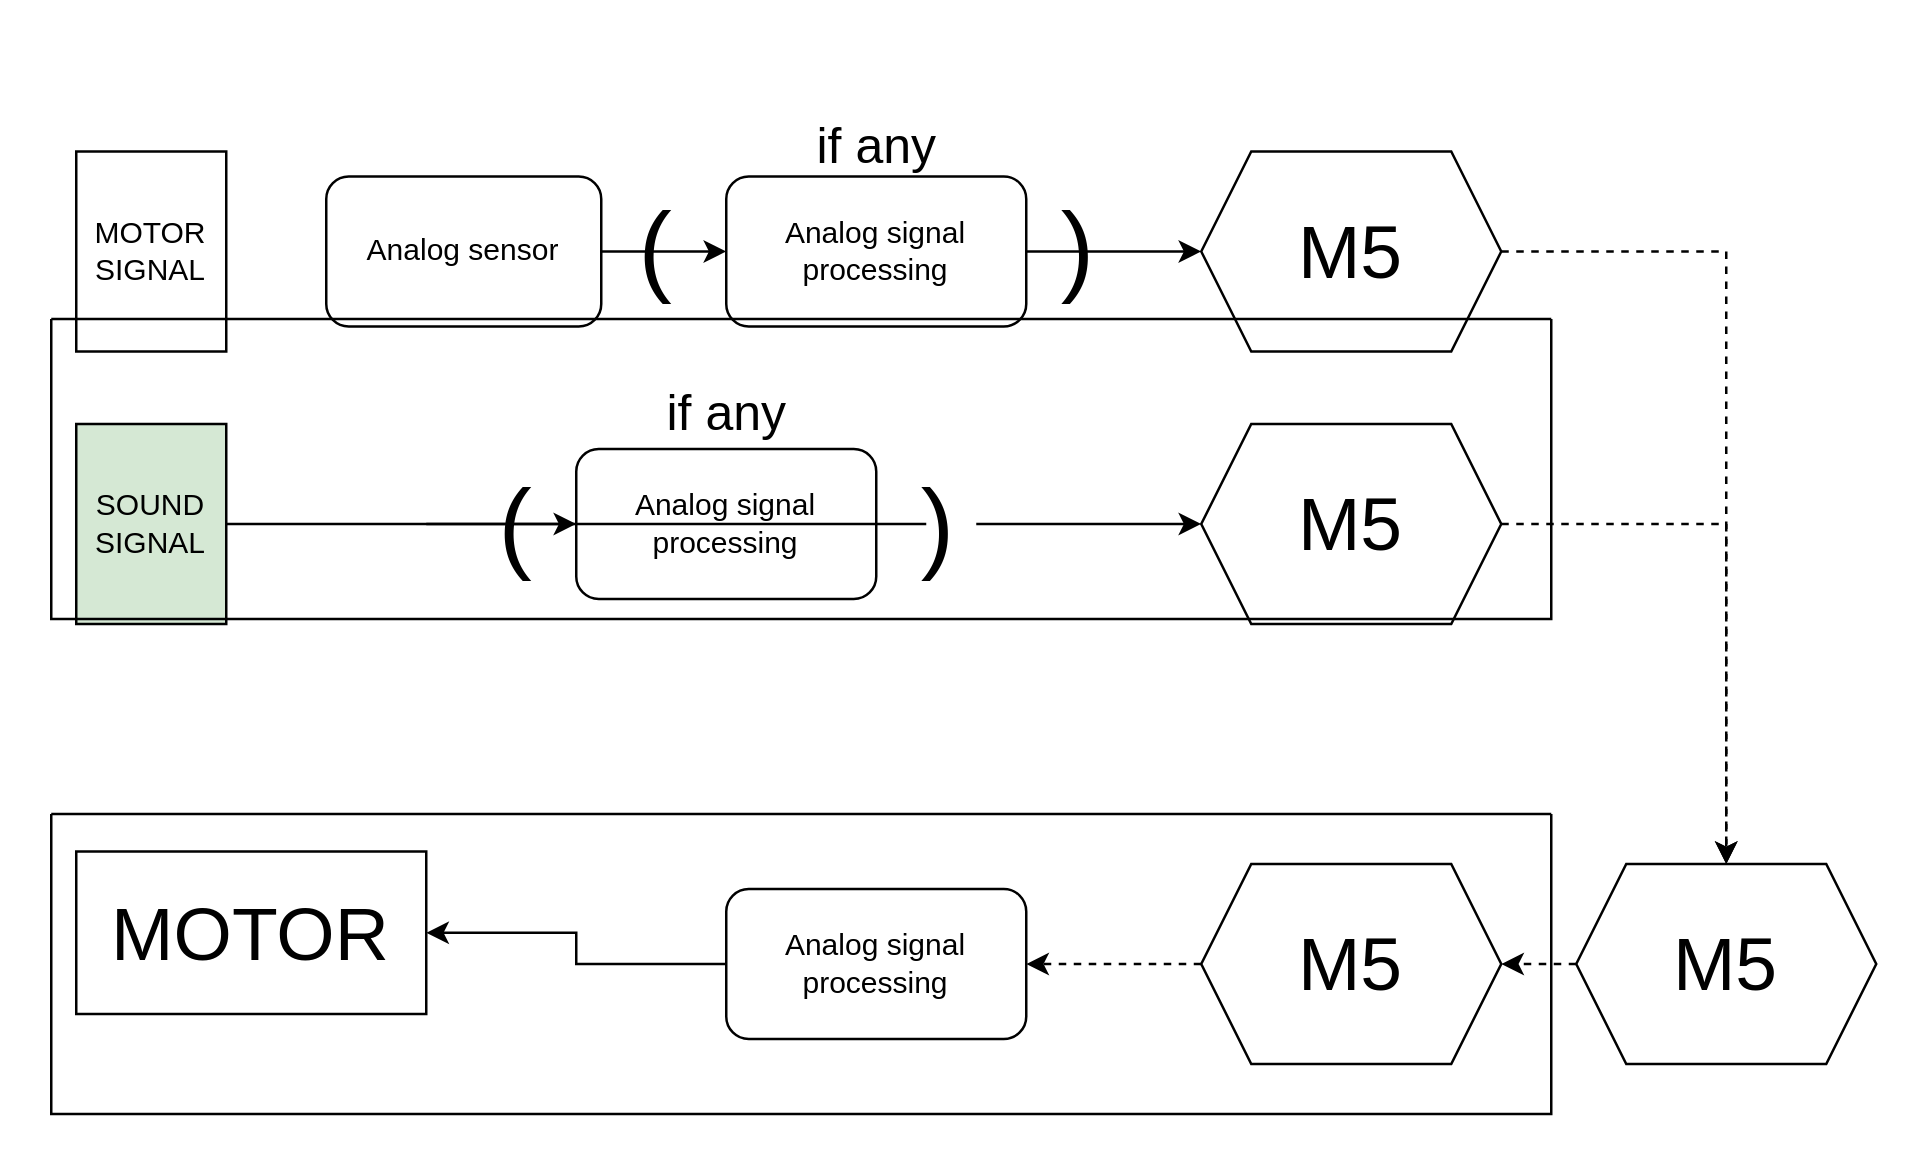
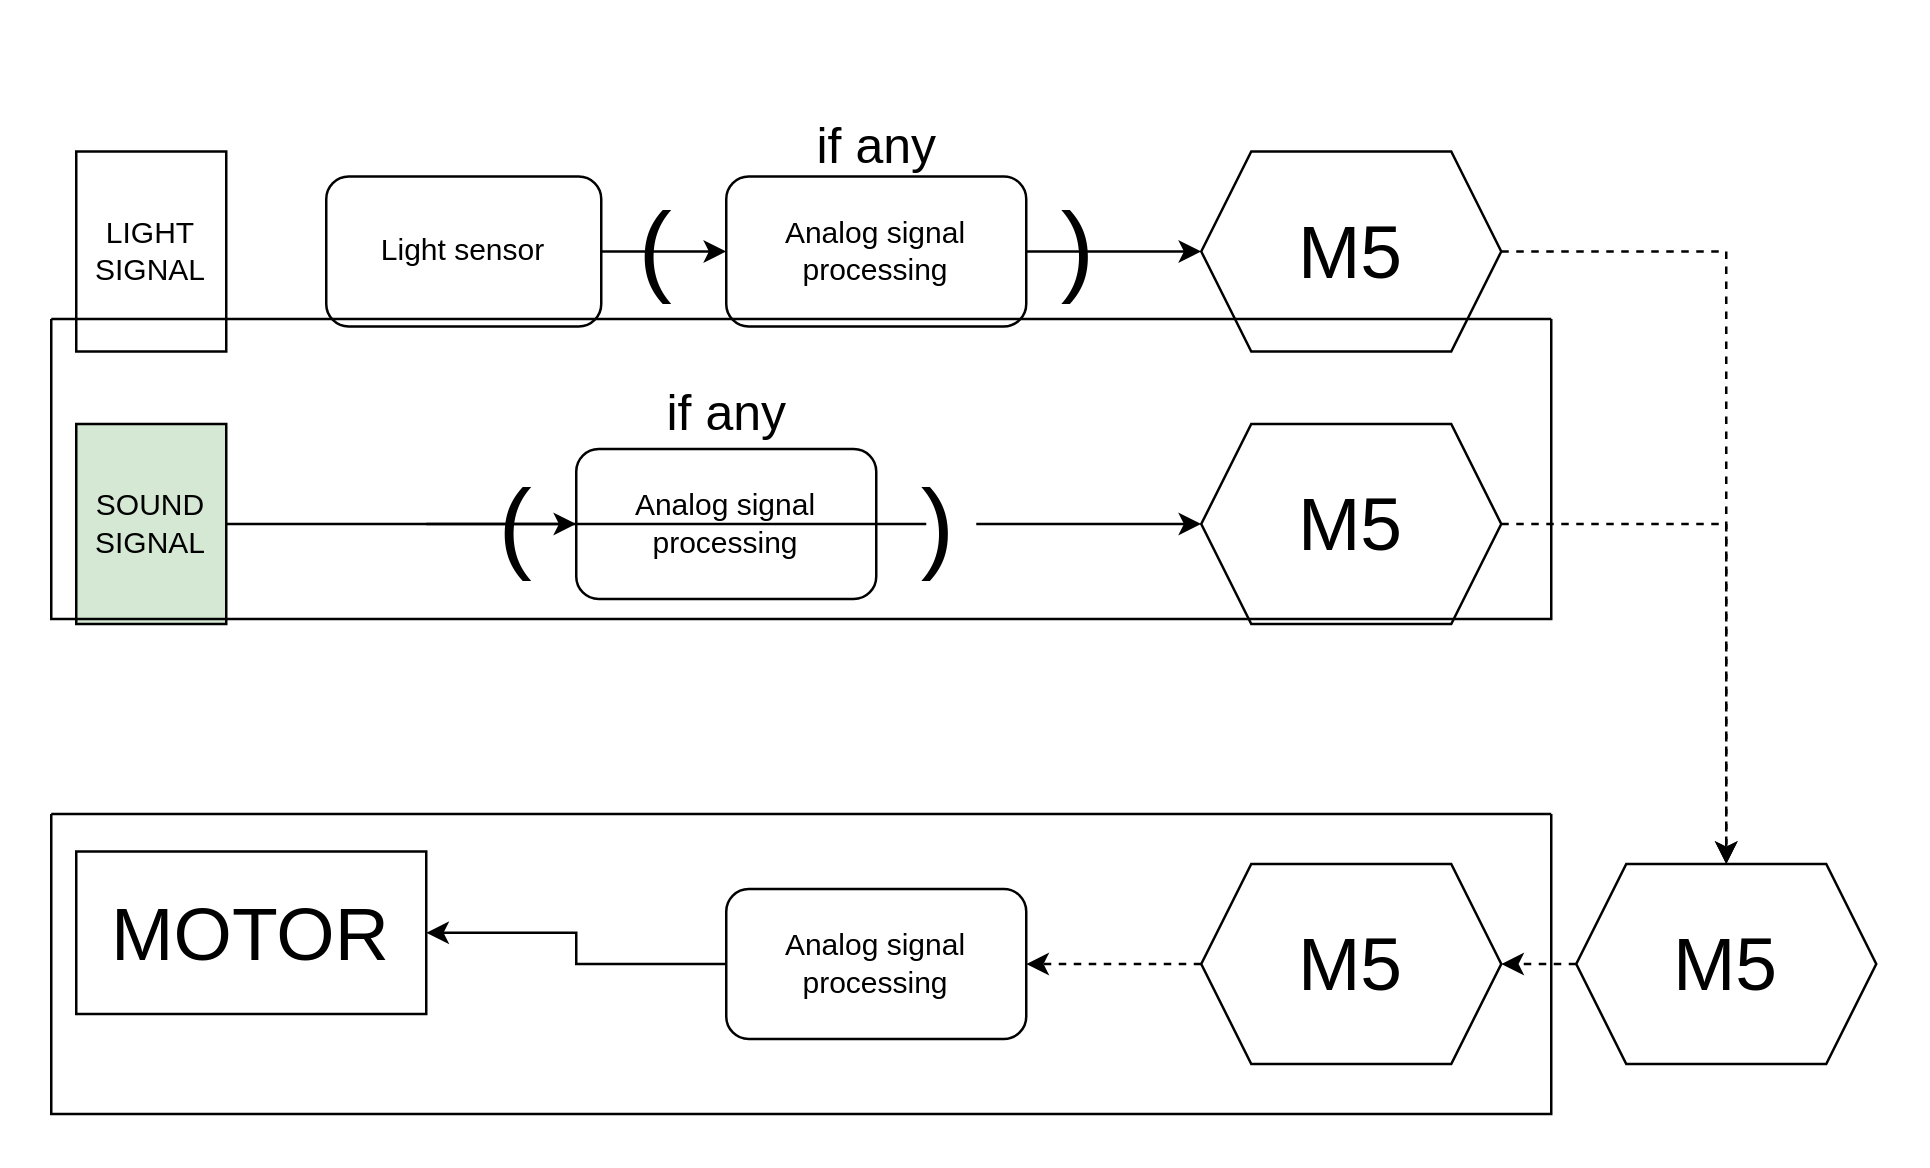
  <mxCell id="0" />
  <mxCell id="1" parent="0" />
- <mxCell id="2" value="MOTOR SIGNAL" style="rounded=0;whiteSpace=wrap;html=1;" vertex="1" parent="1"><mxGeometry x="30" y="60" width="60" height="80" as="geometry" /></mxCell>
+ <mxCell id="2" value="LIGHT SIGNAL" style="rounded=0;whiteSpace=wrap;html=1;" vertex="1" parent="1"><mxGeometry x="30" y="60" width="60" height="80" as="geometry" /></mxCell>
  <mxCell id="3" style="edgeStyle=orthogonalEdgeStyle;rounded=0;orthogonalLoop=1;jettySize=auto;html=1;exitX=1;exitY=0.5;exitDx=0;exitDy=0;entryX=0;entryY=0.5;entryDx=0;entryDy=0;" edge="1" parent="1" source="4" target="6"><mxGeometry relative="1" as="geometry" /></mxCell>
- <mxCell id="4" value="Analog sensor" style="rounded=1;whiteSpace=wrap;html=1;" vertex="1" parent="1"><mxGeometry x="130" y="70" width="110" height="60" as="geometry" /></mxCell>
+ <mxCell id="4" value="Light sensor" style="rounded=1;whiteSpace=wrap;html=1;" vertex="1" parent="1"><mxGeometry x="130" y="70" width="110" height="60" as="geometry" /></mxCell>
  <mxCell id="5" style="edgeStyle=orthogonalEdgeStyle;rounded=0;orthogonalLoop=1;jettySize=auto;html=1;exitX=1;exitY=0.5;exitDx=0;exitDy=0;entryX=0;entryY=0.5;entryDx=0;entryDy=0;fontSize=30;strokeColor=#000000;" edge="1" parent="1" source="6" target="8"><mxGeometry relative="1" as="geometry" /></mxCell>
  <mxCell id="6" value="Analog signal processing" style="rounded=1;whiteSpace=wrap;html=1;" vertex="1" parent="1"><mxGeometry x="290" y="70" width="120" height="60" as="geometry" /></mxCell>
  <mxCell id="7" style="edgeStyle=orthogonalEdgeStyle;rounded=0;orthogonalLoop=1;jettySize=auto;html=1;exitX=1;exitY=0.5;exitDx=0;exitDy=0;entryX=0.5;entryY=0;entryDx=0;entryDy=0;fontSize=30;strokeColor=#000000;dashed=1;" edge="1" parent="1" source="8" target="16"><mxGeometry relative="1" as="geometry" /></mxCell>
  <mxCell id="8" value="&lt;font style=&quot;font-size: 30px&quot;&gt;M5&lt;/font&gt;" style="shape=hexagon;perimeter=hexagonPerimeter2;whiteSpace=wrap;html=1;fixedSize=1;" vertex="1" parent="1"><mxGeometry x="480" y="60" width="120" height="80" as="geometry" /></mxCell>
  <mxCell id="9" style="edgeStyle=orthogonalEdgeStyle;rounded=0;orthogonalLoop=1;jettySize=auto;html=1;exitX=1;exitY=0.5;exitDx=0;exitDy=0;entryX=0;entryY=0.5;entryDx=0;entryDy=0;" edge="1" parent="1" source="10" target="12"><mxGeometry relative="1" as="geometry"><mxPoint x="130" y="209" as="targetPoint" /></mxGeometry></mxCell>
  <mxCell id="10" value="SOUND SIGNAL" style="rounded=0;whiteSpace=wrap;html=1;fillColor=#d5e8d4;" vertex="1" parent="1"><mxGeometry x="30" y="169" width="60" height="80" as="geometry" /></mxCell>
  <mxCell id="11" style="edgeStyle=orthogonalEdgeStyle;rounded=0;orthogonalLoop=1;jettySize=auto;html=1;entryX=0;entryY=0.5;entryDx=0;entryDy=0;fontSize=30;strokeColor=#000000;startArrow=none;exitX=1;exitY=0.5;exitDx=0;exitDy=0;" edge="1" parent="1" source="25" target="14"><mxGeometry relative="1" as="geometry"><mxPoint x="420" y="259" as="sourcePoint" /></mxGeometry></mxCell>
  <mxCell id="12" value="Analog signal processing" style="rounded=1;whiteSpace=wrap;html=1;" vertex="1" parent="1"><mxGeometry x="230" y="179" width="120" height="60" as="geometry" /></mxCell>
  <mxCell id="13" style="edgeStyle=orthogonalEdgeStyle;rounded=0;orthogonalLoop=1;jettySize=auto;html=1;exitX=1;exitY=0.5;exitDx=0;exitDy=0;fontSize=30;strokeColor=#000000;dashed=1;" edge="1" parent="1" source="14" target="16"><mxGeometry relative="1" as="geometry" /></mxCell>
  <mxCell id="14" value="&lt;font style=&quot;font-size: 30px&quot;&gt;M5&lt;/font&gt;" style="shape=hexagon;perimeter=hexagonPerimeter2;whiteSpace=wrap;html=1;fixedSize=1;" vertex="1" parent="1"><mxGeometry x="480" y="169" width="120" height="80" as="geometry" /></mxCell>
  <mxCell id="15" style="edgeStyle=orthogonalEdgeStyle;rounded=0;orthogonalLoop=1;jettySize=auto;html=1;exitX=0;exitY=0.5;exitDx=0;exitDy=0;entryX=1;entryY=0.5;entryDx=0;entryDy=0;dashed=1;fontSize=30;strokeColor=#000000;" edge="1" parent="1" source="16" target="18"><mxGeometry relative="1" as="geometry" /></mxCell>
  <mxCell id="16" value="&lt;font style=&quot;font-size: 30px&quot;&gt;M5&lt;/font&gt;" style="shape=hexagon;perimeter=hexagonPerimeter2;whiteSpace=wrap;html=1;fixedSize=1;" vertex="1" parent="1"><mxGeometry x="630" y="345" width="120" height="80" as="geometry" /></mxCell>
  <mxCell id="17" style="edgeStyle=orthogonalEdgeStyle;rounded=0;orthogonalLoop=1;jettySize=auto;html=1;exitX=0;exitY=0.5;exitDx=0;exitDy=0;dashed=1;fontSize=30;strokeColor=#000000;" edge="1" parent="1" source="18" target="21"><mxGeometry relative="1" as="geometry" /></mxCell>
  <mxCell id="18" value="&lt;font style=&quot;font-size: 30px&quot;&gt;M5&lt;/font&gt;" style="shape=hexagon;perimeter=hexagonPerimeter2;whiteSpace=wrap;html=1;fixedSize=1;" vertex="1" parent="1"><mxGeometry x="480" y="345" width="120" height="80" as="geometry" /></mxCell>
  <mxCell id="19" value="MOTOR" style="whiteSpace=wrap;html=1;fontSize=30;" vertex="1" parent="1"><mxGeometry x="30" y="340" width="140" height="65" as="geometry" /></mxCell>
  <mxCell id="20" style="edgeStyle=orthogonalEdgeStyle;rounded=0;orthogonalLoop=1;jettySize=auto;html=1;exitX=0;exitY=0.5;exitDx=0;exitDy=0;entryX=1;entryY=0.5;entryDx=0;entryDy=0;fontSize=30;strokeColor=#000000;" edge="1" parent="1" source="21" target="19"><mxGeometry relative="1" as="geometry" /></mxCell>
  <mxCell id="21" value="Analog signal processing" style="rounded=1;whiteSpace=wrap;html=1;" vertex="1" parent="1"><mxGeometry x="290" y="355" width="120" height="60" as="geometry" /></mxCell>
  <mxCell id="22" value="&lt;font style=&quot;font-size: 40px&quot;&gt;(&amp;nbsp;&amp;nbsp; &amp;nbsp; &amp;nbsp; &amp;nbsp;&amp;nbsp;&amp;nbsp;&amp;nbsp;&amp;nbsp;&amp;nbsp; )&lt;/font&gt;" style="text;html=1;align=center;verticalAlign=middle;resizable=0;points=[];autosize=1;strokeColor=none;fillColor=none;fontSize=30;" vertex="1" parent="1"><mxGeometry x="246" y="78" width="200" height="40" as="geometry" /></mxCell>
  <mxCell id="23" value="&lt;font style=&quot;font-size: 20px&quot;&gt;if any&lt;/font&gt;" style="text;html=1;align=center;verticalAlign=middle;resizable=0;points=[];autosize=1;strokeColor=none;fillColor=none;fontSize=40;" vertex="1" parent="1"><mxGeometry x="320" y="20" width="60" height="60" as="geometry" /></mxCell>
  <mxCell id="24" value="&lt;font style=&quot;font-size: 20px&quot;&gt;if any&lt;/font&gt;" style="text;html=1;align=center;verticalAlign=middle;resizable=0;points=[];autosize=1;strokeColor=none;fillColor=none;fontSize=40;" vertex="1" parent="1"><mxGeometry x="260" y="127" width="60" height="60" as="geometry" /></mxCell>
  <mxCell id="25" value="&lt;font style=&quot;font-size: 40px&quot;&gt;(&amp;nbsp;&amp;nbsp; &amp;nbsp; &amp;nbsp; &amp;nbsp;&amp;nbsp;&amp;nbsp;&amp;nbsp;&amp;nbsp;&amp;nbsp; )&lt;/font&gt;" style="text;html=1;align=center;verticalAlign=middle;resizable=0;points=[];autosize=1;strokeColor=none;fillColor=none;fontSize=30;" vertex="1" parent="1"><mxGeometry x="190" y="189" width="200" height="40" as="geometry" /></mxCell>
  <mxCell id="26" value="" style="edgeStyle=orthogonalEdgeStyle;rounded=0;orthogonalLoop=1;jettySize=auto;html=1;entryX=0;entryY=0.5;entryDx=0;entryDy=0;fontSize=30;strokeColor=#000000;startArrow=none;exitX=1;exitY=0.5;exitDx=0;exitDy=0;endArrow=none;" edge="1" parent="1" source="12" target="25"><mxGeometry relative="1" as="geometry"><mxPoint x="350" y="209" as="sourcePoint" /><mxPoint x="480" y="209" as="targetPoint" /></mxGeometry></mxCell>
  <mxCell id="27" value="" style="swimlane;startSize=0;fontSize=20;" vertex="1" parent="1"><mxGeometry x="20" y="325" width="600" height="120" as="geometry" /></mxCell>
  <mxCell id="28" value="" style="swimlane;startSize=0;fontSize=20;" vertex="1" parent="1"><mxGeometry x="20" y="127" width="600" height="120" as="geometry" /></mxCell>
